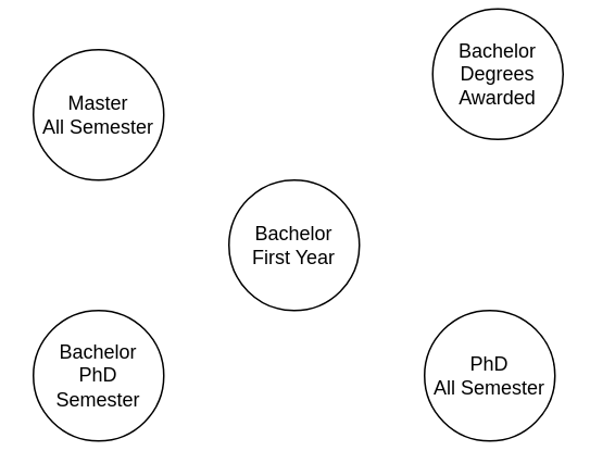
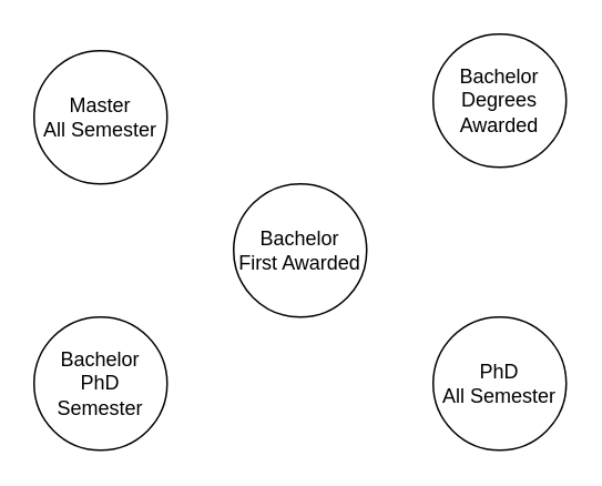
  <mxCell id="0" />
  <mxCell id="1" parent="0" />
- <mxCell id="2" value="&lt;div&gt;Bachelor&lt;/div&gt;&lt;div&gt;First Year&lt;br&gt;&lt;/div&gt;" style="ellipse;whiteSpace=wrap;html=1;aspect=fixed;" vertex="1" parent="1"><mxGeometry x="140" y="110" width="80" height="80" as="geometry" /></mxCell>
+ <mxCell id="2" value="&lt;div&gt;Bachelor&lt;/div&gt;&lt;div&gt;First Awarded&lt;br&gt;&lt;/div&gt;" style="ellipse;whiteSpace=wrap;html=1;aspect=fixed;" vertex="1" parent="1"><mxGeometry x="140" y="110" width="80" height="80" as="geometry" /></mxCell>
  <mxCell id="3" value="&lt;div&gt;Master&lt;/div&gt;&lt;div&gt;All Semester&lt;br&gt;&lt;/div&gt;" style="ellipse;whiteSpace=wrap;html=1;aspect=fixed;" vertex="1" parent="1"><mxGeometry x="20" y="30" width="80" height="80" as="geometry" /></mxCell>
  <mxCell id="4" value="&lt;div&gt;PhD&lt;/div&gt;&lt;div&gt;All Semester&lt;br&gt;&lt;/div&gt;" style="ellipse;whiteSpace=wrap;html=1;aspect=fixed;" vertex="1" parent="1"><mxGeometry x="260" y="190" width="80" height="80" as="geometry" /></mxCell>
  <mxCell id="5" value="&lt;div&gt;Bachelor&lt;/div&gt;&lt;div&gt;PhD Semester&lt;br&gt;&lt;/div&gt;" style="ellipse;whiteSpace=wrap;html=1;aspect=fixed;" vertex="1" parent="1"><mxGeometry x="20" y="190" width="80" height="80" as="geometry" /></mxCell>
- <mxCell id="6" value="&lt;div&gt;Bachelor&lt;/div&gt;&lt;div&gt;Degrees Awarded&lt;/div&gt;" style="ellipse;whiteSpace=wrap;html=1;aspect=fixed;" vertex="1" parent="1"><mxGeometry x="265" y="5" width="80" height="80" as="geometry" /></mxCell>
+ <mxCell id="6" value="&lt;div&gt;Bachelor&lt;/div&gt;&lt;div&gt;Degrees Awarded&lt;/div&gt;" style="ellipse;whiteSpace=wrap;html=1;aspect=fixed;" vertex="1" parent="1"><mxGeometry x="260" y="20" width="80" height="80" as="geometry" /></mxCell>
